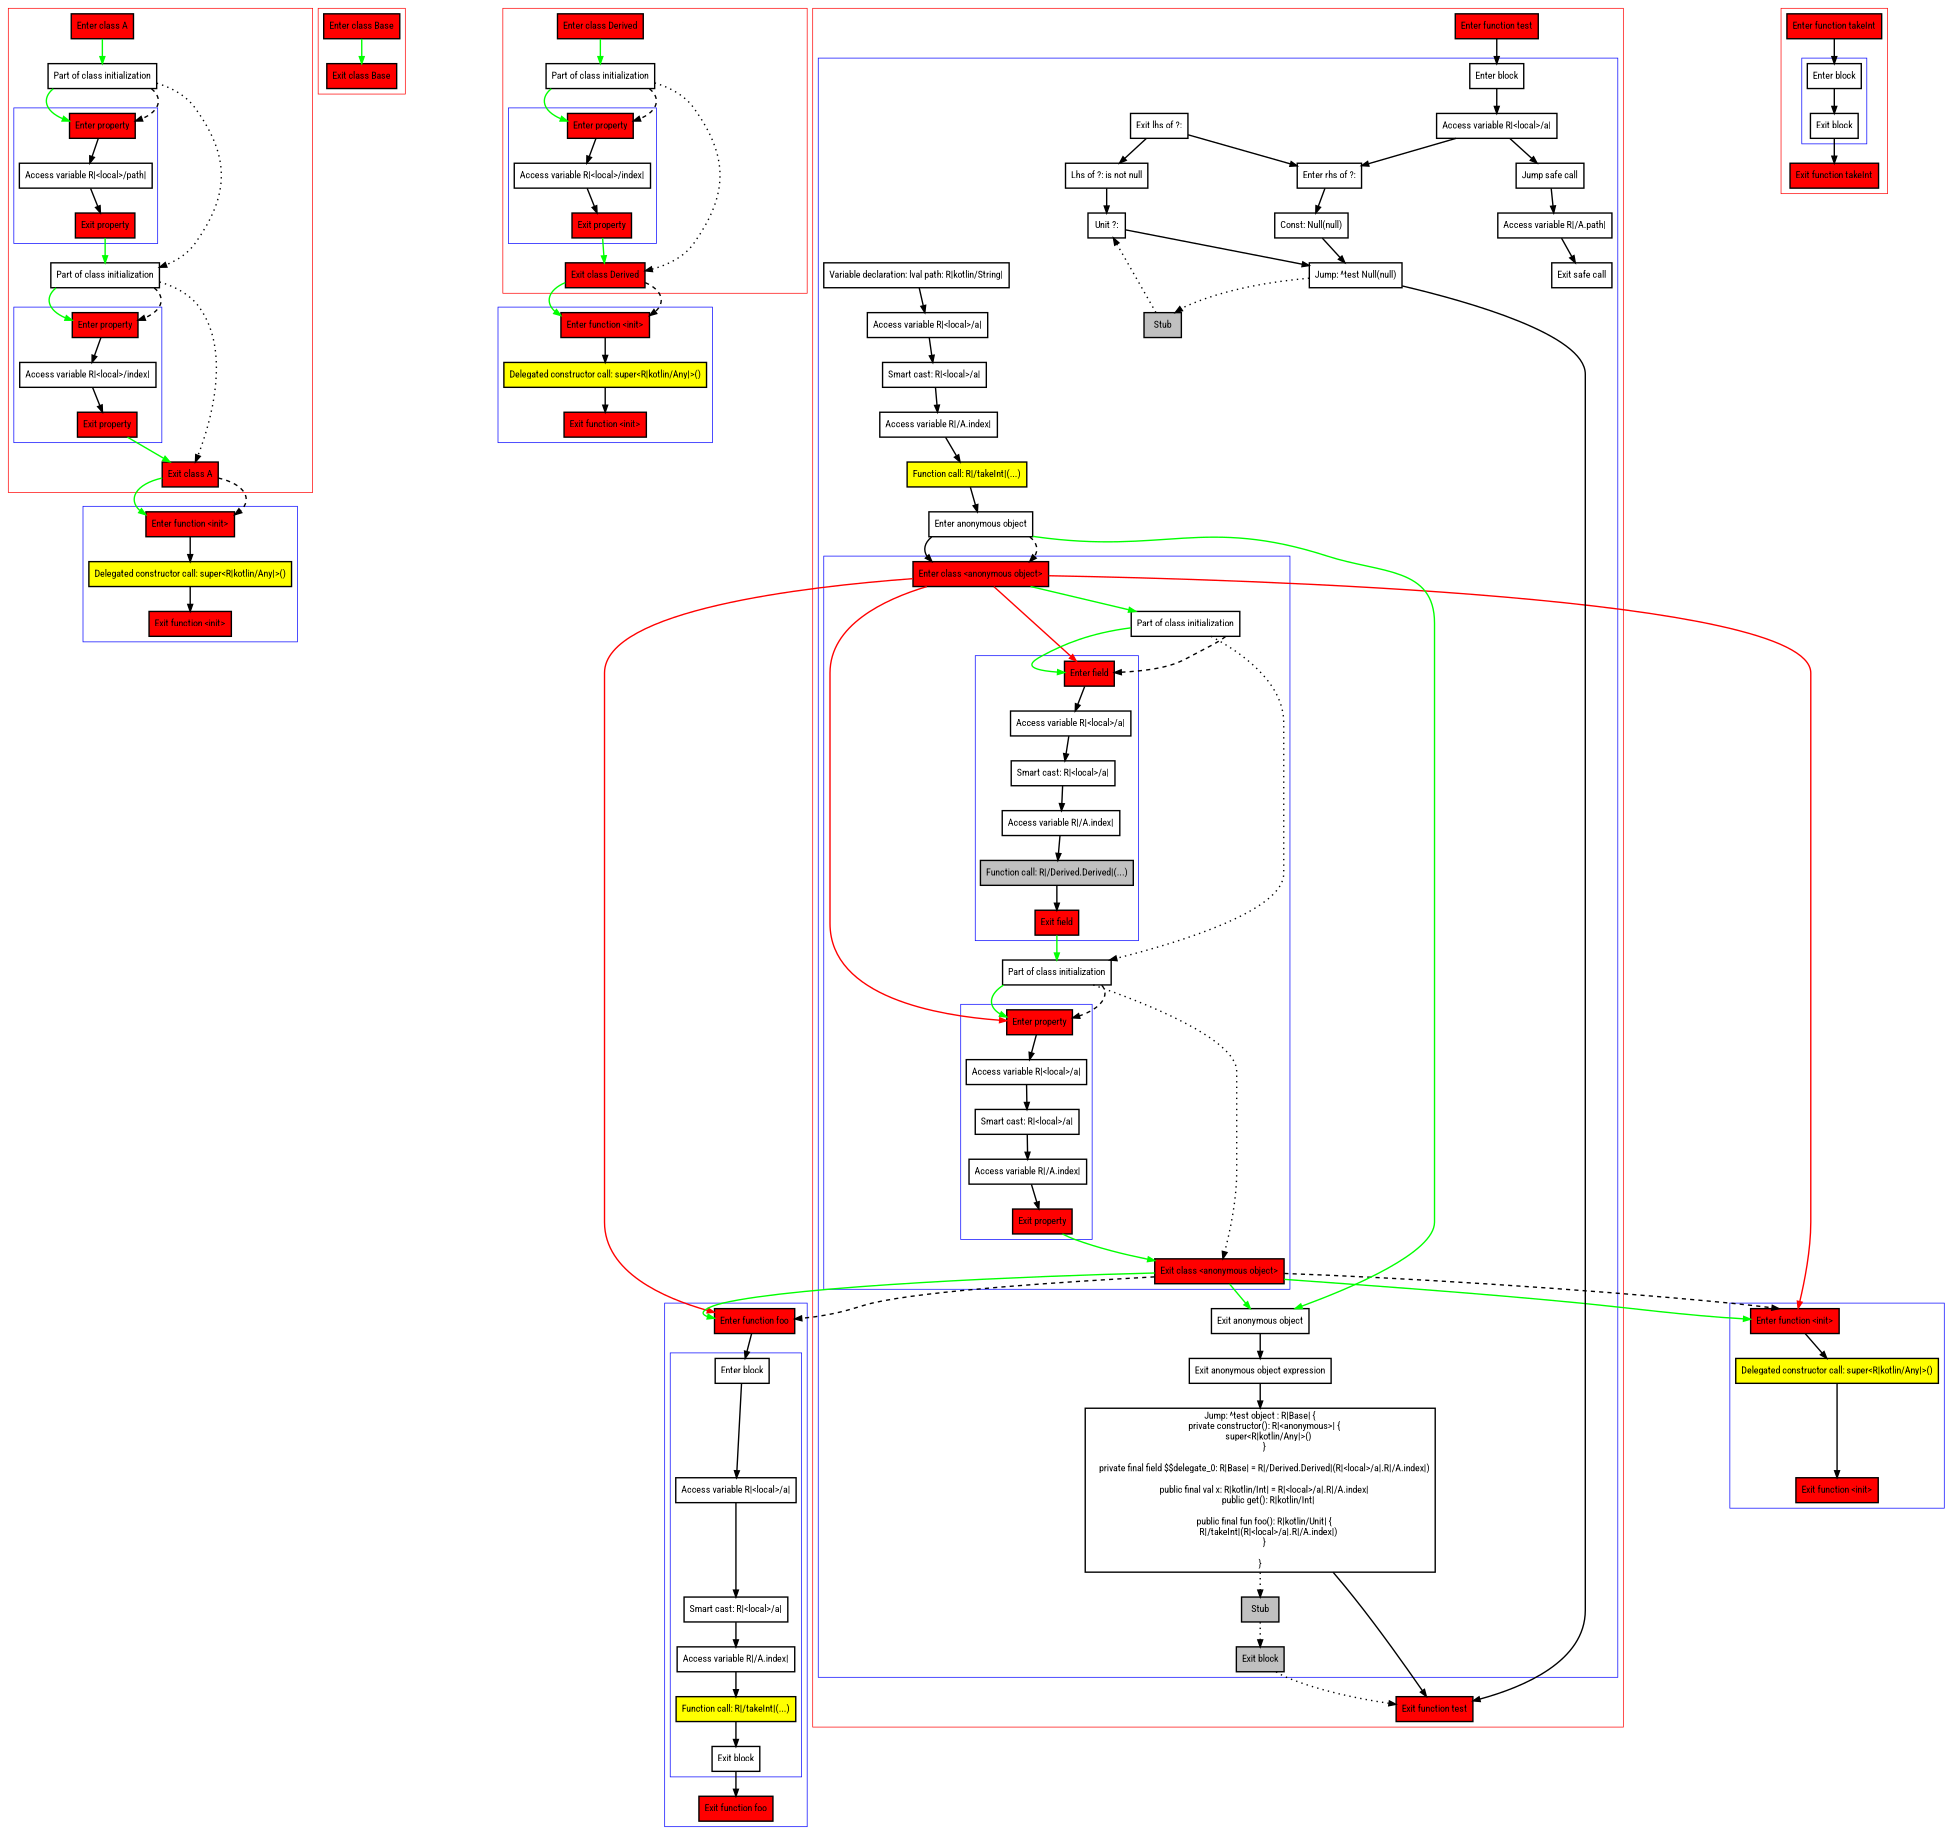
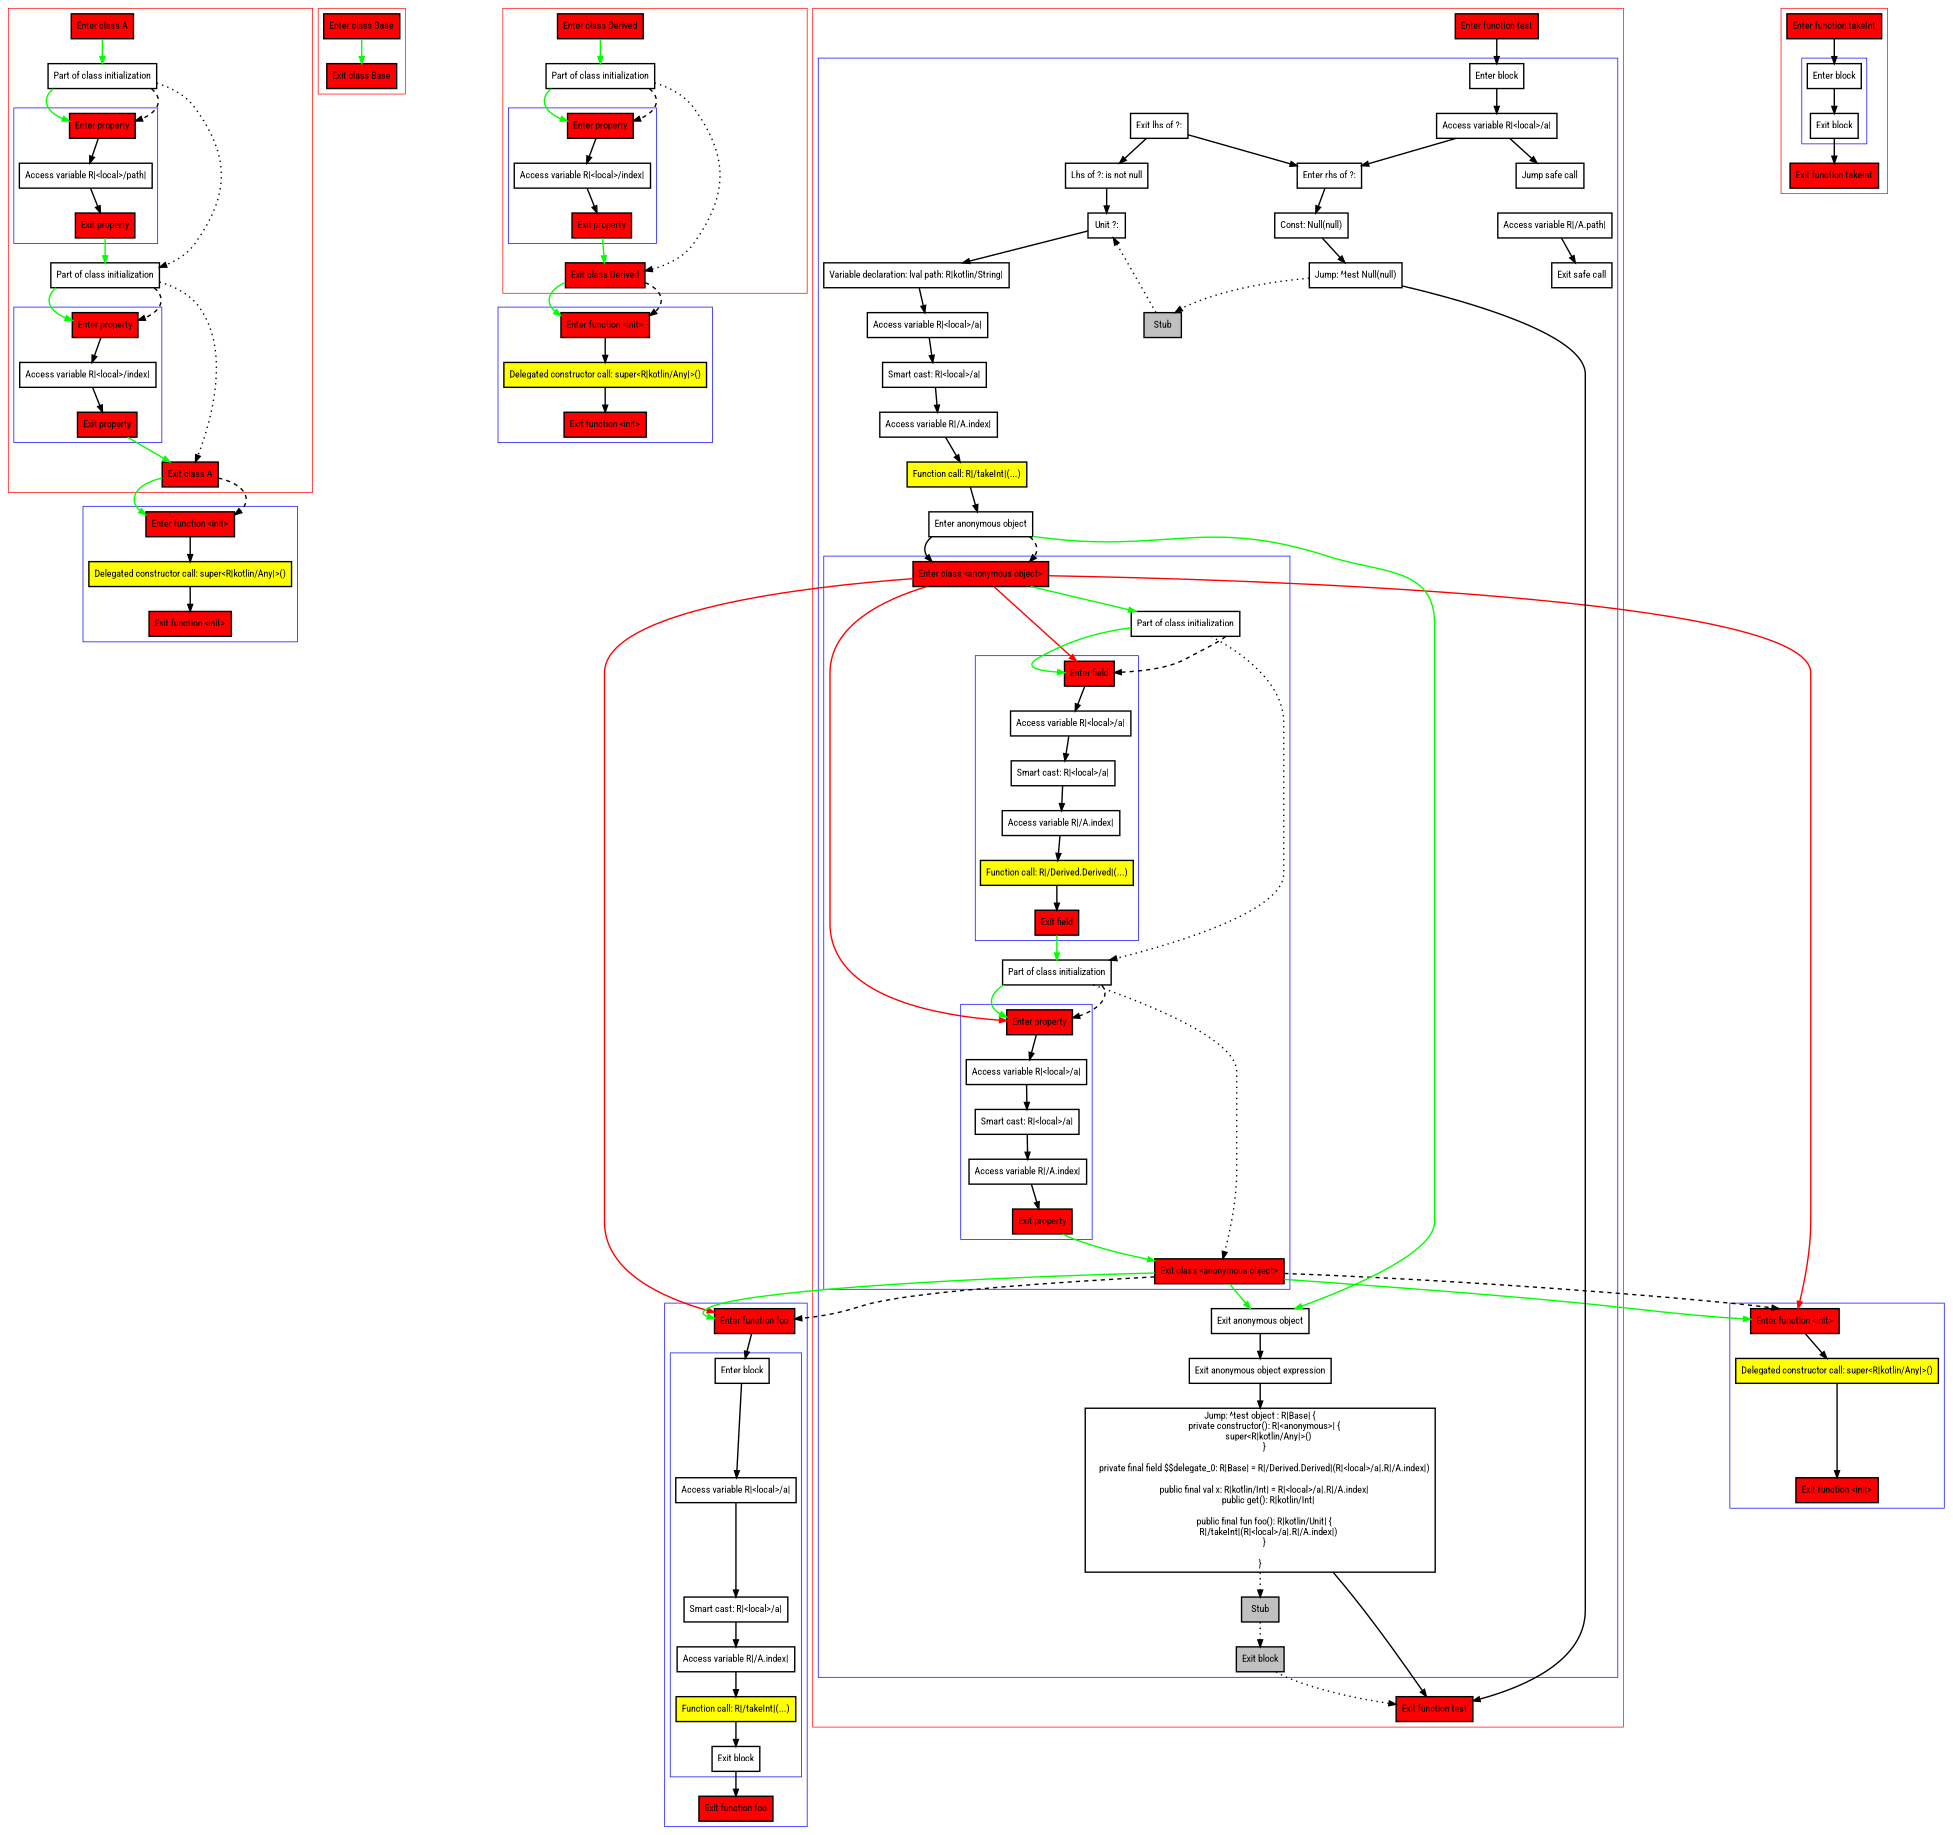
  digraph {
    fontname="Roboto Condensed"
    nodesep=3
    node [fontname="Roboto Condensed" penwidth=2 shape=box]
    edge [fontname="Roboto Condensed" penwidth=2]
    n1 [fillcolor=red label="Enter property" style=filled]
    n2 [label="Access variable R|<local>/path|"]
    n3 [fillcolor=red label="Exit property" style=filled]
    n4 [fillcolor=red label="Enter property" style=filled]
    n5 [label="Access variable R|<local>/index|"]
    n6 [fillcolor=red label="Exit property" style=filled]
    n7 [fillcolor=red label="Enter class A" style=filled]
    n8 [label="Part of class initialization"]
    n9 [label="Part of class initialization"]
    n10 [fillcolor=red label="Exit class A" style=filled]
    n11 [fillcolor=red label="Enter function <init>" style=filled]
    n12 [fillcolor=yellow label="Delegated constructor call: super<R|kotlin/Any|>()" style=filled]
    n13 [fillcolor=red label="Exit function <init>" style=filled]
    n14 [fillcolor=red label="Enter class Base" style=filled]
    n15 [fillcolor=red label="Exit class Base" style=filled]
    n16 [fillcolor=red label="Enter property" style=filled]
    n17 [label="Access variable R|<local>/index|"]
    n18 [fillcolor=red label="Exit property" style=filled]
    n19 [fillcolor=red label="Enter class Derived" style=filled]
    n20 [label="Part of class initialization"]
    n21 [fillcolor=red label="Exit class Derived" style=filled]
    n22 [fillcolor=red label="Enter function <init>" style=filled]
    n23 [fillcolor=yellow label="Delegated constructor call: super<R|kotlin/Any|>()" style=filled]
    n24 [fillcolor=red label="Exit function <init>" style=filled]
    n25 [fillcolor=red label="Enter field" style=filled]
    n26 [label="Access variable R|<local>/a|"]
    n27 [label="Smart cast: R|<local>/a|"]
    n28 [label="Access variable R|/A.index|"]
-   n29 [fillcolor=gray label="Function call: R|/Derived.Derived|(...)" style=filled]
+   n29 [fillcolor=yellow label="Function call: R|/Derived.Derived|(...)" style=filled]
    n30 [fillcolor=red label="Exit field" style=filled]
    n31 [fillcolor=red label="Enter property" style=filled]
    n32 [label="Access variable R|<local>/a|"]
    n33 [label="Smart cast: R|<local>/a|"]
    n34 [label="Access variable R|/A.index|"]
    n35 [fillcolor=red label="Exit property" style=filled]
    n36 [fillcolor=red label="Enter class <anonymous object>" style=filled]
    n37 [label="Part of class initialization"]
    n38 [label="Part of class initialization"]
    n39 [fillcolor=red label="Exit class <anonymous object>" style=filled]
    n40 [label="Enter block"]
    n41 [label="Access variable R|<local>/a|"]
    n42 [label="Jump safe call"]
    n43 [label="Access variable R|/A.path|"]
    n44 [label="Exit safe call"]
    n45 [label="Exit lhs of ?:"]
    n46 [label="Enter rhs of ?:"]
    n47 [label="Const: Null(null)"]
    n48 [label="Jump: ^test Null(null)"]
    n49 [fillcolor=gray label=Stub style=filled]
    n50 [label="Lhs of ?: is not null"]
    n51 [label="Unit ?:"]
    n52 [label="Variable declaration: lval path: R|kotlin/String|"]
    n53 [label="Access variable R|<local>/a|"]
    n54 [label="Smart cast: R|<local>/a|"]
    n55 [label="Access variable R|/A.index|"]
    n56 [fillcolor=yellow label="Function call: R|/takeInt|(...)" style=filled]
    n57 [label="Enter anonymous object"]
    n58 [label="Exit anonymous object"]
    n59 [label="Exit anonymous object expression"]
    n60 [label="Jump: ^test object : R|Base| {\n    private constructor(): R|<anonymous>| {\n        super<R|kotlin/Any|>()\n    }\n\n    private final field $$delegate_0: R|Base| = R|/Derived.Derived|(R|<local>/a|.R|/A.index|)\n\n    public final val x: R|kotlin/Int| = R|<local>/a|.R|/A.index|\n        public get(): R|kotlin/Int|\n\n    public final fun foo(): R|kotlin/Unit| {\n        R|/takeInt|(R|<local>/a|.R|/A.index|)\n    }\n\n}\n"]
    n61 [fillcolor=gray label=Stub style=filled]
    n62 [fillcolor=gray label="Exit block" style=filled]
    n63 [fillcolor=red label="Enter function test" style=filled]
    n64 [fillcolor=red label="Exit function test" style=filled]
    n65 [label="Enter block"]
    n66 [label="Access variable R|<local>/a|"]
    n67 [label="Smart cast: R|<local>/a|"]
    n68 [label="Access variable R|/A.index|"]
    n69 [fillcolor=yellow label="Function call: R|/takeInt|(...)" style=filled]
    n70 [label="Exit block"]
    n71 [fillcolor=red label="Enter function foo" style=filled]
    n72 [fillcolor=red label="Exit function foo" style=filled]
    n73 [fillcolor=red label="Enter function <init>" style=filled]
    n74 [fillcolor=yellow label="Delegated constructor call: super<R|kotlin/Any|>()" style=filled]
    n75 [fillcolor=red label="Exit function <init>" style=filled]
    n76 [label="Enter block"]
    n77 [label="Exit block"]
    n78 [fillcolor=red label="Enter function takeInt" style=filled]
    n79 [fillcolor=red label="Exit function takeInt" style=filled]
    subgraph cluster_1 {
      color=red
      n7
      n8
      n9
      n10
      subgraph cluster_2 {
        color=blue
        n1
        n2
        n3
      }
      subgraph cluster_3 {
        color=blue
        n4
        n5
        n6
      }
    }
    subgraph cluster_4 {
      color=blue
      n11
      n12
      n13
    }
    subgraph cluster_5 {
      color=red
      n14
      n15
    }
    subgraph cluster_6 {
      color=red
      n19
      n20
      n21
      subgraph cluster_7 {
        color=blue
        n16
        n17
        n18
      }
    }
    subgraph cluster_8 {
      color=blue
      n22
      n23
      n24
    }
    subgraph cluster_9 {
      color=red
      n63
      n64
      subgraph cluster_10 {
        color=blue
        n40
        n41
        n42
        n43
        n44
        n45
        n46
        n47
        n48
        n49
        n50
        n51
        n52
        n53
        n54
        n55
        n56
        n57
        n58
        n59
        n60
        n61
        n62
        subgraph cluster_11 {
          color=blue
          n36
          n37
          n38
          n39
          subgraph cluster_12 {
            color=blue
            n25
            n26
            n27
            n28
            n29
            n30
          }
          subgraph cluster_13 {
            color=blue
            n31
            n32
            n33
            n34
            n35
          }
        }
      }
    }
    subgraph cluster_14 {
      color=blue
      n71
      n72
      subgraph cluster_15 {
        color=blue
        n65
        n66
        n67
        n68
        n69
        n70
      }
    }
    subgraph cluster_16 {
      color=blue
      n73
      n74
      n75
    }
    subgraph cluster_17 {
      color=red
      n78
      n79
      subgraph cluster_18 {
        color=blue
        n76
        n77
      }
    }
    n1 -> n2
    n2 -> n3
    n3 -> n9 [color=green]
    n4 -> n5
    n5 -> n6
    n6 -> n10 [color=green]
    n7 -> n8 [color=green]
    n8 -> n1 [color=green]
    n8 -> n1 [style=dashed]
    n8 -> n9 [style=dotted]
    n9 -> n4 [color=green]
    n9 -> n4 [style=dashed]
    n9 -> n10 [style=dotted]
    n10 -> n11 [color=green]
    n10 -> n11 [style=dashed]
    n11 -> n12
    n12 -> n13
    n14 -> n15 [color=green]
    n16 -> n17
    n17 -> n18
    n18 -> n21 [color=green]
    n19 -> n20 [color=green]
    n20 -> n16 [color=green]
    n20 -> n16 [style=dashed]
    n20 -> n21 [style=dotted]
    n21 -> n22 [color=green]
    n21 -> n22 [style=dashed]
    n22 -> n23
    n23 -> n24
    n25 -> n26
    n26 -> n27
    n27 -> n28
    n28 -> n29
    n29 -> n30
    n30 -> n38 [color=green]
    n31 -> n32
    n32 -> n33
    n33 -> n34
    n34 -> n35
    n35 -> n39 [color=green]
    n36 -> n25 [color=red]
    n36 -> n31 [color=red]
    n36 -> n37 [color=green]
    n36 -> n71 [color=red]
    n36 -> n73 [color=red]
    n37 -> n25 [color=green]
    n37 -> n25 [style=dashed]
    n37 -> n38 [style=dotted]
    n38 -> n31 [color=green]
    n38 -> n31 [style=dashed]
    n38 -> n39 [style=dotted]
    n39 -> n58 [color=green]
    n39 -> n71 [color=green]
    n39 -> n71 [style=dashed]
    n39 -> n73 [color=green]
    n39 -> n73 [style=dashed]
    n40 -> n41
    n41 -> n42
    n41 -> n46
-   n42 -> n43
    n43 -> n44
    n45 -> n46
    n45 -> n50
    n46 -> n47
    n47 -> n48
    n48 -> n49 [style=dotted]
    n48 -> n64
    n49 -> n51 [style=dotted]
    n50 -> n51
-   n51 -> n48
+   n51 -> n52
    n52 -> n53
    n53 -> n54
    n54 -> n55
    n55 -> n56
    n56 -> n57
    n57 -> n36
    n57 -> n36 [style=dashed]
    n57 -> n58 [color=green]
    n58 -> n59
    n59 -> n60
    n60 -> n61 [style=dotted]
    n60 -> n64
    n61 -> n62 [style=dotted]
    n62 -> n64 [style=dotted]
    n63 -> n40
    n65 -> n66
    n66 -> n67
    n67 -> n68
    n68 -> n69
    n69 -> n70
    n70 -> n72
    n71 -> n65
    n73 -> n74
    n74 -> n75
    n76 -> n77
    n77 -> n79
    n78 -> n76
  }
